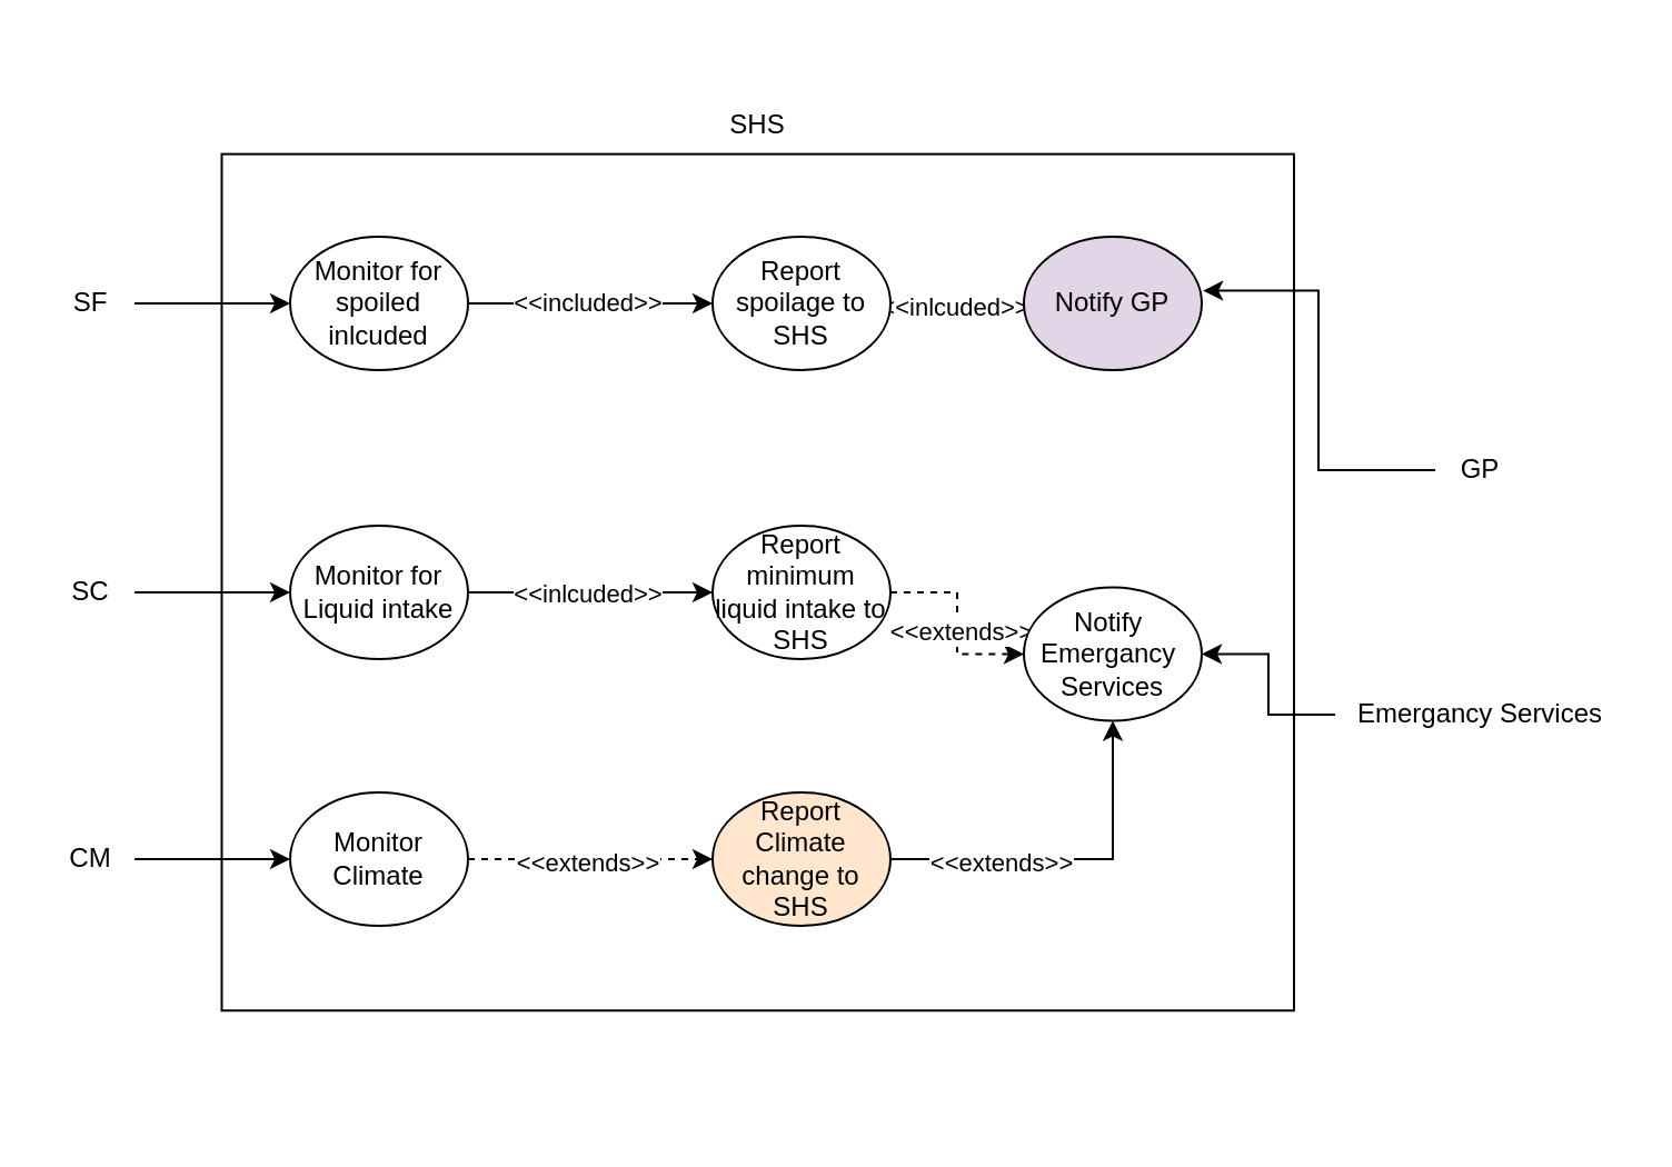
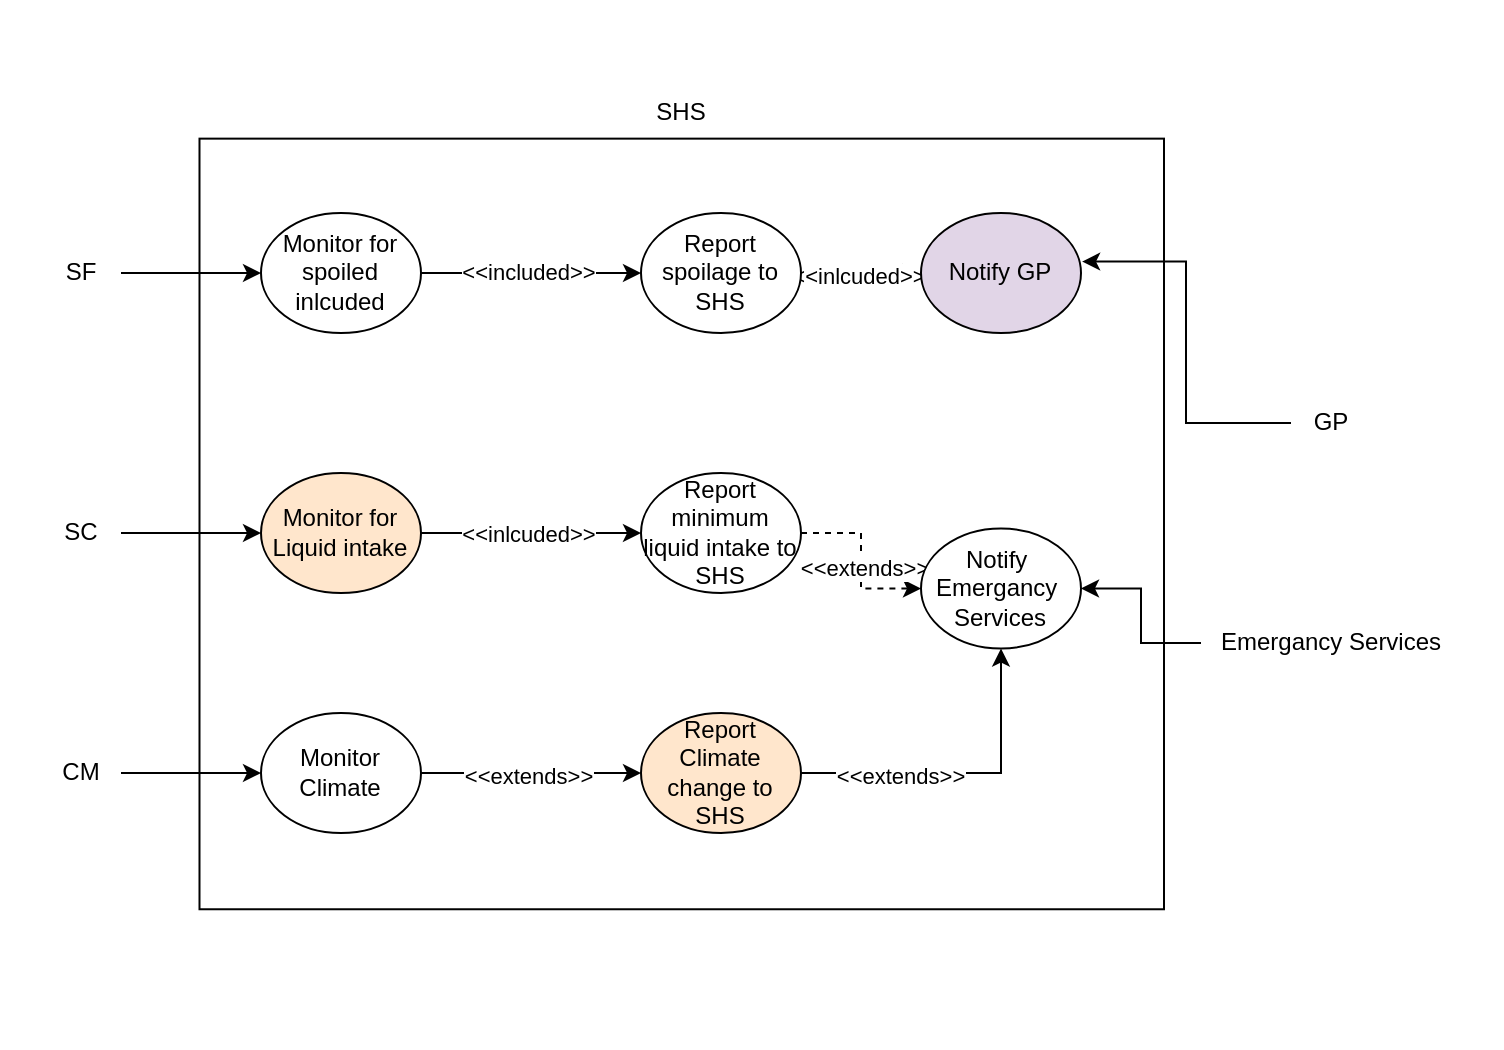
  <mxCell id="0" />
  <mxCell id="1" parent="0" />
  <mxCell id="2" value="" style="rounded=0;whiteSpace=wrap;html=1;rotation=-90;" vertex="1" parent="1"><mxGeometry x="147.73" y="20.35" width="385.31" height="482.25" as="geometry" /></mxCell>
  <mxCell id="3" style="edgeStyle=orthogonalEdgeStyle;rounded=0;orthogonalLoop=1;jettySize=auto;html=1;" edge="1" parent="1" source="4" target="11"><mxGeometry relative="1" as="geometry" /></mxCell>
  <mxCell id="4" value="SF" style="text;html=1;align=center;verticalAlign=middle;resizable=0;points=[];autosize=1;strokeColor=none;fillColor=none;" vertex="1" parent="1"><mxGeometry x="20" y="121" width="40" height="30" as="geometry" /></mxCell>
  <mxCell id="5" style="edgeStyle=orthogonalEdgeStyle;rounded=0;orthogonalLoop=1;jettySize=auto;html=1;" edge="1" parent="1" source="6" target="14"><mxGeometry relative="1" as="geometry" /></mxCell>
  <mxCell id="6" value="SC" style="text;html=1;align=center;verticalAlign=middle;resizable=0;points=[];autosize=1;strokeColor=none;fillColor=none;" vertex="1" parent="1"><mxGeometry x="20" y="251" width="40" height="30" as="geometry" /></mxCell>
  <mxCell id="7" style="edgeStyle=orthogonalEdgeStyle;rounded=0;orthogonalLoop=1;jettySize=auto;html=1;entryX=0;entryY=0.5;entryDx=0;entryDy=0;" edge="1" parent="1" source="8" target="17"><mxGeometry relative="1" as="geometry" /></mxCell>
  <mxCell id="8" value="CM" style="text;html=1;align=center;verticalAlign=middle;resizable=0;points=[];autosize=1;strokeColor=none;fillColor=none;" vertex="1" parent="1"><mxGeometry x="20" y="371" width="40" height="30" as="geometry" /></mxCell>
  <mxCell id="9" style="edgeStyle=orthogonalEdgeStyle;rounded=0;orthogonalLoop=1;jettySize=auto;html=1;" edge="1" parent="1" source="11" target="24"><mxGeometry relative="1" as="geometry" /></mxCell>
  <mxCell id="10" value="&amp;lt;&amp;lt;included&amp;gt;&amp;gt;" style="edgeLabel;html=1;align=center;verticalAlign=middle;resizable=0;points=[];" vertex="1" connectable="0" parent="9"><mxGeometry x="-0.042" y="1" relative="1" as="geometry"><mxPoint as="offset" /></mxGeometry></mxCell>
  <mxCell id="11" value="Monitor for&lt;div&gt;spoiled inlcuded&lt;/div&gt;" style="ellipse;whiteSpace=wrap;html=1;" vertex="1" parent="1"><mxGeometry x="130" y="106" width="80" height="60" as="geometry" /></mxCell>
  <mxCell id="12" style="edgeStyle=orthogonalEdgeStyle;rounded=0;orthogonalLoop=1;jettySize=auto;html=1;entryX=0;entryY=0.5;entryDx=0;entryDy=0;" edge="1" parent="1" source="14" target="27"><mxGeometry relative="1" as="geometry" /></mxCell>
  <mxCell id="13" value="&amp;lt;&amp;lt;inlcuded&amp;gt;&amp;gt;" style="edgeLabel;html=1;align=center;verticalAlign=middle;resizable=0;points=[];" vertex="1" connectable="0" parent="12"><mxGeometry x="-0.028" relative="1" as="geometry"><mxPoint as="offset" /></mxGeometry></mxCell>
- <mxCell id="14" value="Monitor for&lt;div&gt;Liquid intake&lt;/div&gt;" style="ellipse;whiteSpace=wrap;html=1;" vertex="1" parent="1"><mxGeometry x="130" y="236" width="80" height="60" as="geometry" /></mxCell>
- <mxCell id="15" style="edgeStyle=orthogonalEdgeStyle;rounded=0;orthogonalLoop=1;jettySize=auto;html=1;strokeColor=default;curved=0;dashed=1;" edge="1" parent="1" source="17" target="30"><mxGeometry relative="1" as="geometry" /></mxCell>
+ <mxCell id="14" value="Monitor for&lt;div&gt;Liquid intake&lt;/div&gt;" style="ellipse;whiteSpace=wrap;html=1;fillColor=#ffe6cc;" vertex="1" parent="1"><mxGeometry x="130" y="236" width="80" height="60" as="geometry" /></mxCell>
+ <mxCell id="15" style="edgeStyle=orthogonalEdgeStyle;rounded=0;orthogonalLoop=1;jettySize=auto;html=1;strokeColor=default;curved=0;dashed=0;" edge="1" parent="1" source="17" target="30"><mxGeometry relative="1" as="geometry" /></mxCell>
  <mxCell id="16" value="&amp;lt;&amp;lt;extends&amp;gt;&amp;gt;" style="edgeLabel;html=1;align=center;verticalAlign=middle;resizable=0;points=[];" vertex="1" connectable="0" parent="15"><mxGeometry x="-0.038" y="-1" relative="1" as="geometry"><mxPoint as="offset" /></mxGeometry></mxCell>
  <mxCell id="17" value="Monitor Climate" style="ellipse;whiteSpace=wrap;html=1;" vertex="1" parent="1"><mxGeometry x="130" y="356" width="80" height="60" as="geometry" /></mxCell>
  <mxCell id="18" value="SHS" style="text;html=1;align=center;verticalAlign=middle;resizable=0;points=[];autosize=1;strokeColor=none;fillColor=none;" vertex="1" parent="1"><mxGeometry x="315.38" y="41" width="50" height="30" as="geometry" /></mxCell>
  <mxCell id="19" value="GP" style="text;html=1;align=center;verticalAlign=middle;resizable=0;points=[];autosize=1;strokeColor=none;fillColor=none;" vertex="1" parent="1"><mxGeometry x="645" y="196" width="40" height="30" as="geometry" /></mxCell>
  <mxCell id="20" style="edgeStyle=orthogonalEdgeStyle;rounded=0;orthogonalLoop=1;jettySize=auto;html=1;entryX=1;entryY=0.5;entryDx=0;entryDy=0;" edge="1" parent="1" source="21" target="33"><mxGeometry relative="1" as="geometry" /></mxCell>
  <mxCell id="21" value="Emergancy Services" style="text;html=1;align=center;verticalAlign=middle;resizable=0;points=[];autosize=1;strokeColor=none;fillColor=none;" vertex="1" parent="1"><mxGeometry x="600" y="306" width="130" height="30" as="geometry" /></mxCell>
  <mxCell id="22" style="edgeStyle=orthogonalEdgeStyle;rounded=0;orthogonalLoop=1;jettySize=auto;html=1;entryX=0;entryY=0.5;entryDx=0;entryDy=0;" edge="1" parent="1" source="24" target="31"><mxGeometry relative="1" as="geometry" /></mxCell>
  <mxCell id="23" value="&amp;lt;&amp;lt;inlcuded&amp;gt;&amp;gt;" style="edgeLabel;html=1;align=center;verticalAlign=middle;resizable=0;points=[];" vertex="1" connectable="0" parent="22"><mxGeometry x="-0.06" y="-1" relative="1" as="geometry"><mxPoint as="offset" /></mxGeometry></mxCell>
  <mxCell id="24" value="Report spoilage to SHS" style="ellipse;whiteSpace=wrap;html=1;" vertex="1" parent="1"><mxGeometry x="320" y="106" width="80" height="60" as="geometry" /></mxCell>
  <mxCell id="25" style="edgeStyle=orthogonalEdgeStyle;rounded=0;orthogonalLoop=1;jettySize=auto;html=1;entryX=0;entryY=0.5;entryDx=0;entryDy=0;dashed=1;" edge="1" parent="1" source="27" target="33"><mxGeometry relative="1" as="geometry" /></mxCell>
  <mxCell id="26" value="&amp;lt;&amp;lt;extends&amp;gt;&amp;gt;" style="edgeLabel;html=1;align=center;verticalAlign=middle;resizable=0;points=[];" vertex="1" connectable="0" parent="25"><mxGeometry x="0.072" y="1" relative="1" as="geometry"><mxPoint as="offset" /></mxGeometry></mxCell>
  <mxCell id="27" value="Report minimum liquid intake to SHS" style="ellipse;whiteSpace=wrap;html=1;" vertex="1" parent="1"><mxGeometry x="320" y="236" width="80" height="60" as="geometry" /></mxCell>
  <mxCell id="28" style="edgeStyle=orthogonalEdgeStyle;rounded=0;orthogonalLoop=1;jettySize=auto;html=1;entryX=0.5;entryY=1;entryDx=0;entryDy=0;dashed=0;" edge="1" parent="1" source="30" target="33"><mxGeometry relative="1" as="geometry" /></mxCell>
  <mxCell id="29" value="&amp;lt;&amp;lt;extends&amp;gt;&amp;gt;" style="edgeLabel;html=1;align=center;verticalAlign=middle;resizable=0;points=[];" vertex="1" connectable="0" parent="28"><mxGeometry x="-0.395" y="-1" relative="1" as="geometry"><mxPoint as="offset" /></mxGeometry></mxCell>
  <mxCell id="30" value="Report Climate change to SHS" style="ellipse;whiteSpace=wrap;html=1;fillColor=#ffe6cc;" vertex="1" parent="1"><mxGeometry x="320" y="356" width="80" height="60" as="geometry" /></mxCell>
  <mxCell id="31" value="Notify GP" style="ellipse;whiteSpace=wrap;html=1;fillColor=#e1d5e7;" vertex="1" parent="1"><mxGeometry x="460" y="106" width="80" height="60" as="geometry" /></mxCell>
  <mxCell id="32" style="edgeStyle=orthogonalEdgeStyle;rounded=0;orthogonalLoop=1;jettySize=auto;html=1;entryX=1.007;entryY=0.405;entryDx=0;entryDy=0;entryPerimeter=0;" edge="1" parent="1" source="19" target="31"><mxGeometry relative="1" as="geometry" /></mxCell>
  <mxCell id="33" value="Notify&amp;nbsp;&lt;div&gt;&lt;span style=&quot;text-wrap: nowrap;&quot;&gt;Emergancy&amp;nbsp;&lt;/span&gt;&lt;/div&gt;&lt;div&gt;&lt;span style=&quot;text-wrap: nowrap;&quot;&gt;Services&lt;/span&gt;&lt;/div&gt;" style="ellipse;whiteSpace=wrap;html=1;" vertex="1" parent="1"><mxGeometry x="460" y="263.75" width="80" height="60" as="geometry" /></mxCell>
